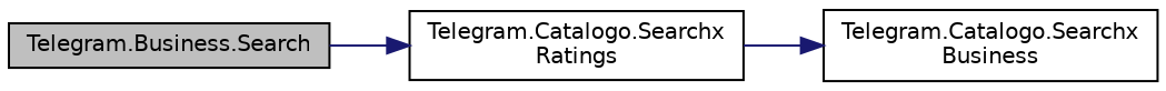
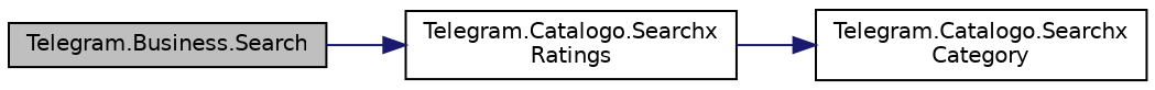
  digraph {
    rankdir=LR
    node [color=black fillcolor=white fontname=Helvetica fontsize=10 shape=record style=filled]
    edge [color=midnightblue fontname=Helvetica fontsize=10 labelfontname=Helvetica labelfontsize=10 style=solid]
    n1 [fillcolor=grey75 fontcolor=black height=0.2 label="Telegram.Business.Search" width=0.4]
    n2 [height=0.2 label="Telegram.Catalogo.Searchx\lRatings" width=0.4]
-   n3 [height=0.2 label="Telegram.Catalogo.Searchx\lBusiness" width=0.4]
+   n3 [height=0.2 label="Telegram.Catalogo.Searchx\lCategory" width=0.4]
    n1 -> n2
    n2 -> n3
  }
